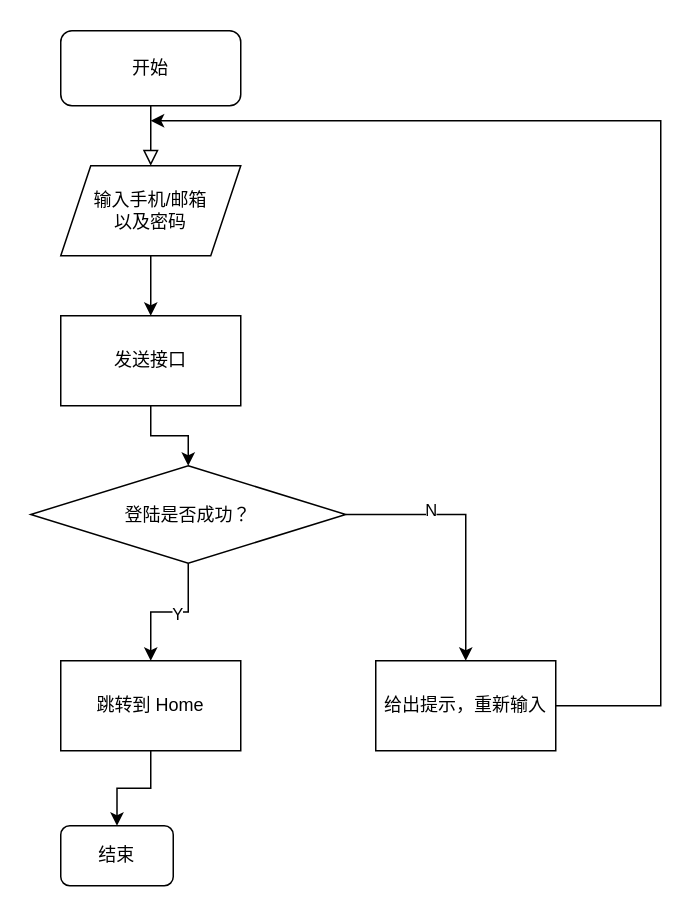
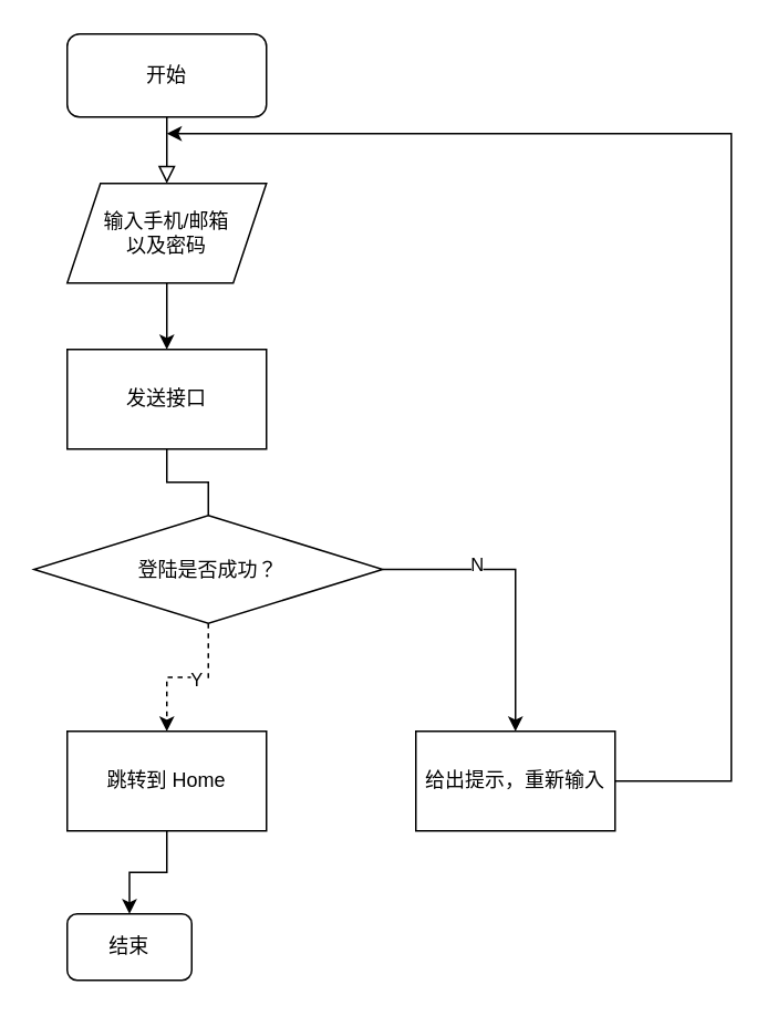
  <mxCell id="0" />
  <mxCell id="1" parent="0" />
  <mxCell id="2" value="" style="rounded=0;html=1;jettySize=auto;orthogonalLoop=1;fontSize=11;endArrow=block;endFill=0;endSize=8;strokeWidth=1;shadow=0;labelBackgroundColor=none;edgeStyle=orthogonalEdgeStyle;" parent="1" source="3" edge="1"><mxGeometry relative="1" as="geometry"><mxPoint x="100" y="110" as="targetPoint" /></mxGeometry></mxCell>
  <mxCell id="3" value="开始" style="rounded=1;whiteSpace=wrap;html=1;fontSize=12;glass=0;strokeWidth=1;shadow=0;" parent="1" vertex="1"><mxGeometry x="40" y="20" width="120" height="50" as="geometry" /></mxCell>
  <mxCell id="4" style="edgeStyle=orthogonalEdgeStyle;rounded=0;orthogonalLoop=1;jettySize=auto;html=1;" edge="1" parent="1" source="5"><mxGeometry relative="1" as="geometry"><mxPoint x="100" y="210" as="targetPoint" /></mxGeometry></mxCell>
  <mxCell id="5" value="输入手机/邮箱&lt;br&gt;以及密码" style="shape=parallelogram;perimeter=parallelogramPerimeter;whiteSpace=wrap;html=1;fixedSize=1;" vertex="1" parent="1"><mxGeometry x="40" y="110" width="120" height="60" as="geometry" /></mxCell>
- <mxCell id="6" style="edgeStyle=orthogonalEdgeStyle;rounded=0;orthogonalLoop=1;jettySize=auto;html=1;" edge="1" parent="1" source="7" target="12"><mxGeometry relative="1" as="geometry" /></mxCell>
+ <mxCell id="6" style="edgeStyle=orthogonalEdgeStyle;rounded=0;orthogonalLoop=1;jettySize=auto;html=1;endArrow=none;" edge="1" parent="1" source="7" target="12"><mxGeometry relative="1" as="geometry" /></mxCell>
  <mxCell id="7" value="发送接口" style="rounded=0;whiteSpace=wrap;html=1;" vertex="1" parent="1"><mxGeometry x="40" y="210" width="120" height="60" as="geometry" /></mxCell>
- <mxCell id="8" style="edgeStyle=orthogonalEdgeStyle;rounded=0;orthogonalLoop=1;jettySize=auto;html=1;entryX=0.5;entryY=0;entryDx=0;entryDy=0;" edge="1" parent="1" source="12" target="14"><mxGeometry relative="1" as="geometry" /></mxCell>
+ <mxCell id="8" style="edgeStyle=orthogonalEdgeStyle;rounded=0;orthogonalLoop=1;jettySize=auto;html=1;entryX=0.5;entryY=0;entryDx=0;entryDy=0;dashed=1;" edge="1" parent="1" source="12" target="14"><mxGeometry relative="1" as="geometry" /></mxCell>
  <mxCell id="9" value="Y" style="edgeLabel;html=1;align=center;verticalAlign=middle;resizable=0;points=[];" vertex="1" connectable="0" parent="8"><mxGeometry x="-0.12" y="1" relative="1" as="geometry"><mxPoint as="offset" /></mxGeometry></mxCell>
  <mxCell id="10" style="edgeStyle=orthogonalEdgeStyle;rounded=0;orthogonalLoop=1;jettySize=auto;html=1;entryX=0.5;entryY=0;entryDx=0;entryDy=0;" edge="1" parent="1" source="12" target="16"><mxGeometry relative="1" as="geometry" /></mxCell>
  <mxCell id="11" value="N" style="edgeLabel;html=1;align=center;verticalAlign=middle;resizable=0;points=[];" vertex="1" connectable="0" parent="10"><mxGeometry x="-0.373" y="3" relative="1" as="geometry"><mxPoint as="offset" /></mxGeometry></mxCell>
  <mxCell id="12" value="登陆是否成功？" style="rhombus;whiteSpace=wrap;html=1;" vertex="1" parent="1"><mxGeometry x="20" y="310" width="210" height="65" as="geometry" /></mxCell>
  <mxCell id="13" style="edgeStyle=orthogonalEdgeStyle;rounded=0;orthogonalLoop=1;jettySize=auto;html=1;entryX=0.5;entryY=0;entryDx=0;entryDy=0;" edge="1" parent="1" source="14" target="17"><mxGeometry relative="1" as="geometry" /></mxCell>
  <mxCell id="14" value="跳转到 Home" style="rounded=0;whiteSpace=wrap;html=1;" vertex="1" parent="1"><mxGeometry x="40" y="440" width="120" height="60" as="geometry" /></mxCell>
  <mxCell id="15" style="edgeStyle=orthogonalEdgeStyle;rounded=0;orthogonalLoop=1;jettySize=auto;html=1;" edge="1" parent="1" source="16"><mxGeometry relative="1" as="geometry"><mxPoint x="100" y="80" as="targetPoint" /><Array as="points"><mxPoint x="440" y="470" /><mxPoint x="440" y="80" /></Array></mxGeometry></mxCell>
  <mxCell id="16" value="给出提示，重新输入" style="rounded=0;whiteSpace=wrap;html=1;" vertex="1" parent="1"><mxGeometry x="250" y="440" width="120" height="60" as="geometry" /></mxCell>
  <mxCell id="17" value="结束" style="rounded=1;whiteSpace=wrap;html=1;fontSize=12;glass=0;strokeWidth=1;shadow=0;" vertex="1" parent="1"><mxGeometry x="40" y="550" width="75" height="40" as="geometry" /></mxCell>
